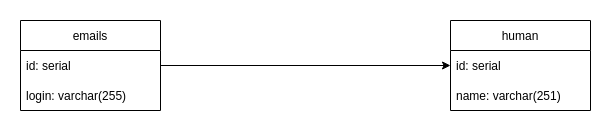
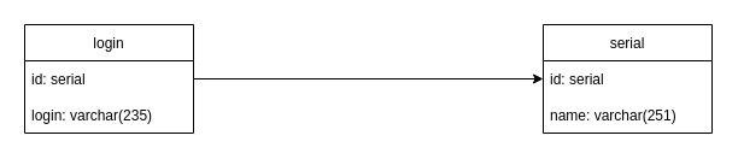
  <mxCell id="0" />
  <mxCell id="1" parent="0" />
- <mxCell id="2" value="human" style="swimlane;fontStyle=0;childLayout=stackLayout;horizontal=1;startSize=30;horizontalStack=0;resizeParent=1;resizeParentMax=0;resizeLast=0;collapsible=1;marginBottom=0;" parent="1" vertex="1"><mxGeometry x="450" y="20" width="140" height="90" as="geometry" /></mxCell>
+ <mxCell id="2" value="serial" style="swimlane;fontStyle=0;childLayout=stackLayout;horizontal=1;startSize=30;horizontalStack=0;resizeParent=1;resizeParentMax=0;resizeLast=0;collapsible=1;marginBottom=0;" parent="1" vertex="1"><mxGeometry x="450" y="20" width="140" height="90" as="geometry" /></mxCell>
  <mxCell id="3" value="id: serial" style="text;strokeColor=none;fillColor=none;align=left;verticalAlign=middle;spacingLeft=4;spacingRight=4;overflow=hidden;points=[[0,0.5],[1,0.5]];portConstraint=eastwest;rotatable=0;" parent="2" vertex="1"><mxGeometry y="30" width="140" height="30" as="geometry" /></mxCell>
  <mxCell id="4" value="name: varchar(251)" style="text;strokeColor=none;fillColor=none;align=left;verticalAlign=middle;spacingLeft=4;spacingRight=4;overflow=hidden;points=[[0,0.5],[1,0.5]];portConstraint=eastwest;rotatable=0;" parent="2" vertex="1"><mxGeometry y="60" width="140" height="30" as="geometry" /></mxCell>
- <mxCell id="5" value="emails" style="swimlane;fontStyle=0;childLayout=stackLayout;horizontal=1;startSize=30;horizontalStack=0;resizeParent=1;resizeParentMax=0;resizeLast=0;collapsible=1;marginBottom=0;" parent="1" vertex="1"><mxGeometry x="20" y="20" width="140" height="90" as="geometry" /></mxCell>
+ <mxCell id="5" value="login" style="swimlane;fontStyle=0;childLayout=stackLayout;horizontal=1;startSize=30;horizontalStack=0;resizeParent=1;resizeParentMax=0;resizeLast=0;collapsible=1;marginBottom=0;" parent="1" vertex="1"><mxGeometry x="20" y="20" width="140" height="90" as="geometry" /></mxCell>
  <mxCell id="6" value="id: serial" style="text;strokeColor=none;fillColor=none;align=left;verticalAlign=middle;spacingLeft=4;spacingRight=4;overflow=hidden;points=[[0,0.5],[1,0.5]];portConstraint=eastwest;rotatable=0;" parent="5" vertex="1"><mxGeometry y="30" width="140" height="30" as="geometry" /></mxCell>
- <mxCell id="7" value="login: varchar(255)" style="text;strokeColor=none;fillColor=none;align=left;verticalAlign=middle;spacingLeft=4;spacingRight=4;overflow=hidden;points=[[0,0.5],[1,0.5]];portConstraint=eastwest;rotatable=0;" parent="5" vertex="1"><mxGeometry y="60" width="140" height="30" as="geometry" /></mxCell>
+ <mxCell id="7" value="login: varchar(235)" style="text;strokeColor=none;fillColor=none;align=left;verticalAlign=middle;spacingLeft=4;spacingRight=4;overflow=hidden;points=[[0,0.5],[1,0.5]];portConstraint=eastwest;rotatable=0;" parent="5" vertex="1"><mxGeometry y="60" width="140" height="30" as="geometry" /></mxCell>
  <mxCell id="8" style="edgeStyle=orthogonalEdgeStyle;rounded=0;orthogonalLoop=1;jettySize=auto;html=1;entryX=0;entryY=0.5;entryDx=0;entryDy=0;" parent="1" source="6" target="3" edge="1"><mxGeometry relative="1" as="geometry" /></mxCell>
